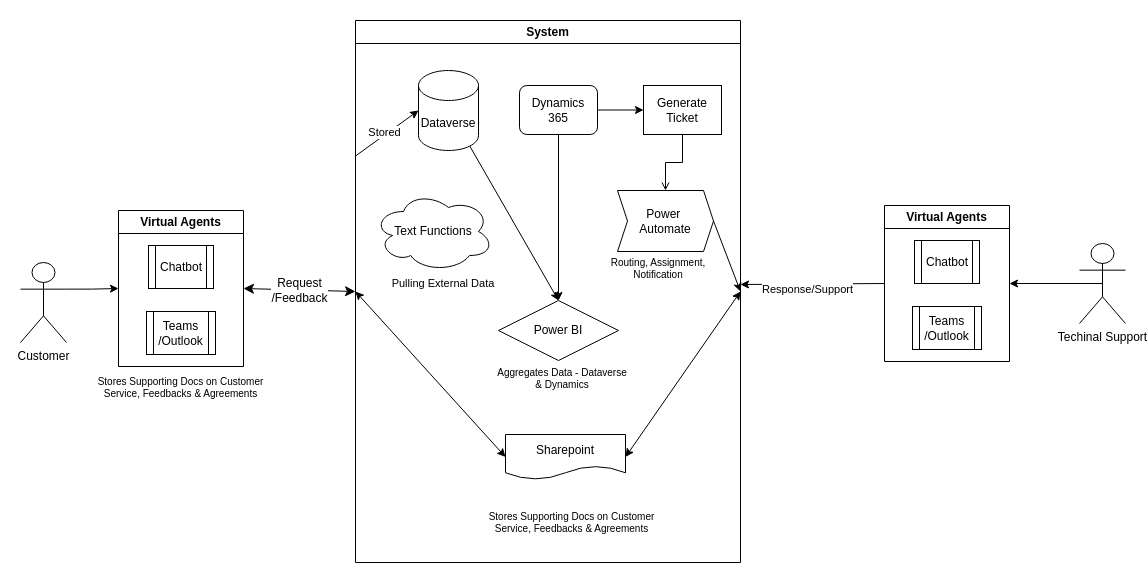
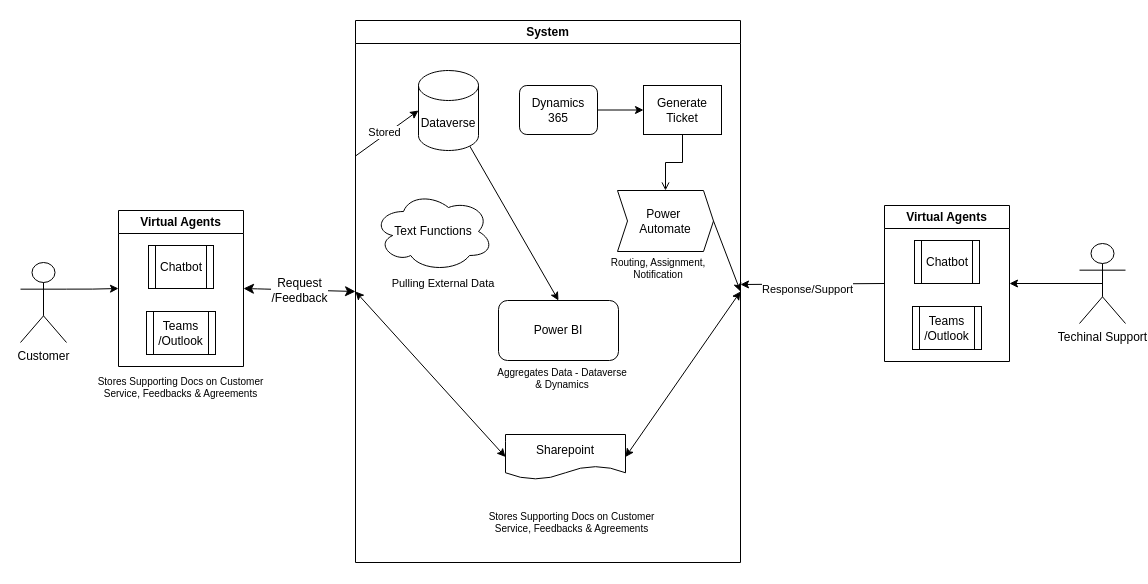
  <mxCell id="0" />
  <mxCell id="1" parent="0" />
  <mxCell id="2" style="edgeStyle=none;curved=1;rounded=0;orthogonalLoop=1;jettySize=auto;html=1;entryX=0;entryY=0.5;entryDx=0;entryDy=0;fontSize=12;startSize=8;endSize=8;exitX=1;exitY=0.5;exitDx=0;exitDy=0;startArrow=classic;startFill=1;" parent="1" source="27" target="4" edge="1"><mxGeometry relative="1" as="geometry"><mxPoint x="278" y="288" as="sourcePoint" /></mxGeometry></mxCell>
  <mxCell id="3" value="Request&lt;div&gt;/Feedback&lt;/div&gt;" style="edgeLabel;html=1;align=center;verticalAlign=middle;resizable=0;points=[];fontSize=12;" parent="2" vertex="1" connectable="0"><mxGeometry x="0.006" relative="1" as="geometry"><mxPoint as="offset" /></mxGeometry></mxCell>
  <mxCell id="4" value="System" style="swimlane;whiteSpace=wrap;html=1;" parent="1" vertex="1"><mxGeometry x="355" y="20" width="385" height="542" as="geometry" /></mxCell>
  <mxCell id="5" style="rounded=0;orthogonalLoop=1;jettySize=auto;html=1;exitX=0.855;exitY=1;exitDx=0;exitDy=-4.35;exitPerimeter=0;entryX=0.5;entryY=0;entryDx=0;entryDy=0;" edge="1" parent="4" source="6" target="25"><mxGeometry relative="1" as="geometry" /></mxCell>
  <mxCell id="6" value="Dataverse" style="shape=cylinder3;whiteSpace=wrap;html=1;boundedLbl=1;backgroundOutline=1;size=15;" vertex="1" parent="4"><mxGeometry x="63" y="50" width="60" height="80" as="geometry" /></mxCell>
  <mxCell id="7" style="rounded=0;orthogonalLoop=1;jettySize=auto;html=1;exitX=0;exitY=0.25;exitDx=0;exitDy=0;entryX=0;entryY=0.5;entryDx=0;entryDy=0;entryPerimeter=0;" edge="1" parent="4" source="4" target="6"><mxGeometry relative="1" as="geometry" /></mxCell>
  <mxCell id="8" value="Stored" style="edgeLabel;html=1;align=center;verticalAlign=middle;resizable=0;points=[];" vertex="1" connectable="0" parent="7"><mxGeometry x="-0.052" y="2" relative="1" as="geometry"><mxPoint y="-1" as="offset" /></mxGeometry></mxCell>
  <mxCell id="9" value="" style="edgeStyle=orthogonalEdgeStyle;rounded=0;orthogonalLoop=1;jettySize=auto;html=1;" edge="1" parent="4" source="11" target="13"><mxGeometry relative="1" as="geometry" /></mxCell>
- <mxCell id="10" style="rounded=0;orthogonalLoop=1;jettySize=auto;html=1;exitX=0.5;exitY=1;exitDx=0;exitDy=0;entryX=0.5;entryY=0;entryDx=0;entryDy=0;" edge="1" parent="4" source="11" target="25"><mxGeometry relative="1" as="geometry" /></mxCell>
  <mxCell id="11" value="Dynamics 365" style="whiteSpace=wrap;html=1;rounded=1;" vertex="1" parent="4"><mxGeometry x="164" y="65" width="78" height="49" as="geometry" /></mxCell>
  <mxCell id="12" style="edgeStyle=orthogonalEdgeStyle;rounded=0;orthogonalLoop=1;jettySize=auto;html=1;exitX=0.5;exitY=1;exitDx=0;exitDy=0;entryX=0.5;entryY=0;entryDx=0;entryDy=0;endArrow=open;" edge="1" parent="4" source="13" target="15"><mxGeometry relative="1" as="geometry" /></mxCell>
  <mxCell id="13" value="Generate Ticket" style="whiteSpace=wrap;html=1;" vertex="1" parent="4"><mxGeometry x="288" y="65" width="78" height="49" as="geometry" /></mxCell>
  <mxCell id="14" style="rounded=0;orthogonalLoop=1;jettySize=auto;html=1;exitX=1;exitY=0.5;exitDx=0;exitDy=0;entryX=1;entryY=0.5;entryDx=0;entryDy=0;" edge="1" parent="4" source="15" target="4"><mxGeometry relative="1" as="geometry" /></mxCell>
  <mxCell id="15" value="Power&amp;nbsp;&lt;div&gt;Automate&lt;/div&gt;" style="shape=step;perimeter=stepPerimeter;whiteSpace=wrap;html=1;fixedSize=1;size=10;" vertex="1" parent="4"><mxGeometry x="262" y="170" width="96" height="61" as="geometry" /></mxCell>
  <mxCell id="16" value="Routing, Assignment, Notification" style="text;html=1;align=center;verticalAlign=middle;whiteSpace=wrap;rounded=0;fontSize=10;" vertex="1" parent="4"><mxGeometry x="233" y="241" width="140" height="13" as="geometry" /></mxCell>
  <mxCell id="17" value="" style="group" vertex="1" connectable="0" parent="4"><mxGeometry x="18" y="171" width="140" height="98" as="geometry" /></mxCell>
  <mxCell id="18" value="Text Functions" style="ellipse;shape=cloud;whiteSpace=wrap;html=1;" vertex="1" parent="17"><mxGeometry width="120" height="80" as="geometry" /></mxCell>
  <mxCell id="19" value="Pulling External Data" style="text;html=1;align=center;verticalAlign=middle;whiteSpace=wrap;rounded=0;fontSize=11;" vertex="1" parent="17"><mxGeometry y="85" width="140" height="13" as="geometry" /></mxCell>
  <mxCell id="20" style="rounded=0;orthogonalLoop=1;jettySize=auto;html=1;exitX=0;exitY=0.5;exitDx=0;exitDy=0;entryX=0;entryY=0.5;entryDx=0;entryDy=0;startArrow=classic;startFill=1;" edge="1" parent="4" source="22" target="4"><mxGeometry relative="1" as="geometry" /></mxCell>
  <mxCell id="21" style="rounded=0;orthogonalLoop=1;jettySize=auto;html=1;exitX=1;exitY=0.5;exitDx=0;exitDy=0;entryX=1;entryY=0.5;entryDx=0;entryDy=0;startArrow=classic;startFill=1;" edge="1" parent="4" source="22" target="4"><mxGeometry relative="1" as="geometry" /></mxCell>
  <mxCell id="22" value="Sharepoint" style="shape=document;whiteSpace=wrap;html=1;boundedLbl=1;" vertex="1" parent="4"><mxGeometry x="150" y="414" width="120" height="45" as="geometry" /></mxCell>
  <mxCell id="23" value="Stores Supporting Docs on Customer Service, Feedbacks &amp;amp; Agreements" style="text;html=1;align=center;verticalAlign=middle;whiteSpace=wrap;rounded=0;fontSize=10;" vertex="1" parent="4"><mxGeometry x="128" y="484" width="177" height="36" as="geometry" /></mxCell>
  <mxCell id="24" value="" style="group" vertex="1" connectable="0" parent="4"><mxGeometry x="137" y="280" width="140" height="96" as="geometry" /></mxCell>
- <mxCell id="25" value="Power BI" style="rhombus;whiteSpace=wrap;html=1;" vertex="1" parent="24"><mxGeometry x="6" width="120" height="60" as="geometry" /></mxCell>
+ <mxCell id="25" value="Power BI" style="rounded=1;whiteSpace=wrap;html=1;" vertex="1" parent="24"><mxGeometry x="6" width="120" height="60" as="geometry" /></mxCell>
  <mxCell id="26" value="Aggregates Data - Dataverse &amp;amp; Dynamics" style="text;html=1;align=center;verticalAlign=middle;whiteSpace=wrap;rounded=0;fontSize=10;" vertex="1" parent="24"><mxGeometry y="60" width="140" height="36" as="geometry" /></mxCell>
  <mxCell id="27" value="Virtual Agents" style="swimlane;whiteSpace=wrap;html=1;" vertex="1" parent="1"><mxGeometry x="118" y="210" width="125" height="156" as="geometry" /></mxCell>
  <mxCell id="28" value="Chatbot" style="shape=process;whiteSpace=wrap;html=1;backgroundOutline=1;" parent="27" vertex="1"><mxGeometry x="30" y="35" width="65" height="43" as="geometry" /></mxCell>
  <mxCell id="29" value="Teams&lt;div&gt;/Outlook&lt;/div&gt;" style="shape=process;whiteSpace=wrap;html=1;backgroundOutline=1;" parent="27" vertex="1"><mxGeometry x="28" y="101" width="69" height="43" as="geometry" /></mxCell>
  <mxCell id="30" style="edgeStyle=orthogonalEdgeStyle;rounded=0;orthogonalLoop=1;jettySize=auto;html=1;exitX=1;exitY=0.333;exitDx=0;exitDy=0;exitPerimeter=0;entryX=0;entryY=0.5;entryDx=0;entryDy=0;" edge="1" parent="1" source="31" target="27"><mxGeometry relative="1" as="geometry" /></mxCell>
  <mxCell id="31" value="Customer" style="shape=umlActor;verticalLabelPosition=bottom;verticalAlign=top;html=1;outlineConnect=0;" parent="1" vertex="1"><mxGeometry x="20" y="262" width="46" height="80" as="geometry" /></mxCell>
  <mxCell id="32" style="rounded=0;orthogonalLoop=1;jettySize=auto;html=1;exitX=0;exitY=0.5;exitDx=0;exitDy=0;entryX=1;entryY=0.5;entryDx=0;entryDy=0;" edge="1" parent="1" source="38"><mxGeometry relative="1" as="geometry"><mxPoint x="894" y="283" as="sourcePoint" /><mxPoint x="740" y="284" as="targetPoint" /></mxGeometry></mxCell>
  <mxCell id="33" value="Text" style="edgeLabel;html=1;align=center;verticalAlign=middle;resizable=0;points=[];" vertex="1" connectable="0" parent="32"><mxGeometry x="0.102" y="3" relative="1" as="geometry"><mxPoint as="offset" /></mxGeometry></mxCell>
  <mxCell id="34" value="Response/Support" style="edgeLabel;html=1;align=center;verticalAlign=middle;resizable=0;points=[];" vertex="1" connectable="0" parent="32"><mxGeometry x="0.088" y="5" relative="1" as="geometry"><mxPoint as="offset" /></mxGeometry></mxCell>
  <mxCell id="35" style="edgeStyle=orthogonalEdgeStyle;rounded=0;orthogonalLoop=1;jettySize=auto;html=1;exitX=0.5;exitY=0.5;exitDx=0;exitDy=0;exitPerimeter=0;entryX=1;entryY=0.5;entryDx=0;entryDy=0;" edge="1" parent="1" source="36" target="38"><mxGeometry relative="1" as="geometry" /></mxCell>
  <mxCell id="36" value="Techinal Support" style="shape=umlActor;verticalLabelPosition=bottom;verticalAlign=top;html=1;outlineConnect=0;" vertex="1" parent="1"><mxGeometry x="1079" y="243" width="46" height="80" as="geometry" /></mxCell>
  <mxCell id="37" value="Stores Supporting Docs on Customer Service, Feedbacks &amp;amp; Agreements" style="text;html=1;align=center;verticalAlign=middle;whiteSpace=wrap;rounded=0;fontSize=10;" vertex="1" parent="1"><mxGeometry x="92" y="369" width="177" height="36" as="geometry" /></mxCell>
  <mxCell id="38" value="Virtual Agents" style="swimlane;whiteSpace=wrap;html=1;" vertex="1" parent="1"><mxGeometry x="884" y="205" width="125" height="156" as="geometry" /></mxCell>
  <mxCell id="39" value="Chatbot" style="shape=process;whiteSpace=wrap;html=1;backgroundOutline=1;" vertex="1" parent="38"><mxGeometry x="30" y="35" width="65" height="43" as="geometry" /></mxCell>
  <mxCell id="40" value="Teams&lt;div&gt;/Outlook&lt;/div&gt;" style="shape=process;whiteSpace=wrap;html=1;backgroundOutline=1;" vertex="1" parent="38"><mxGeometry x="28" y="101" width="69" height="43" as="geometry" /></mxCell>
